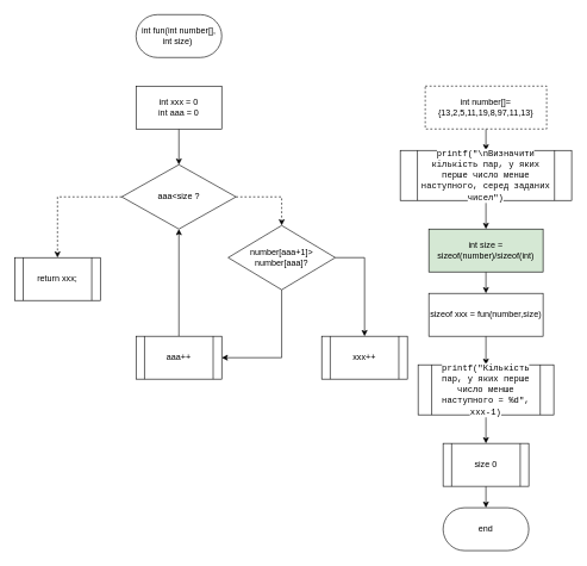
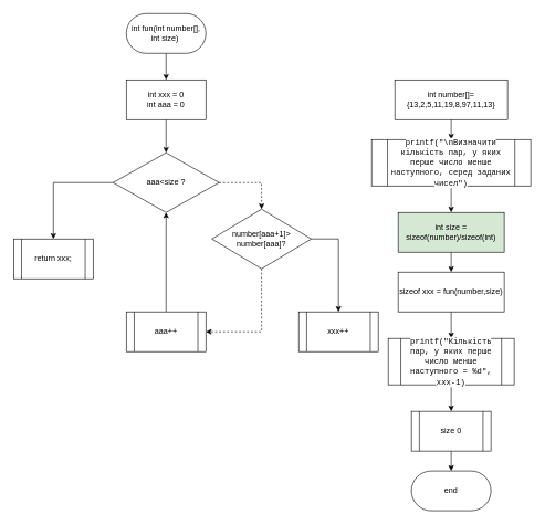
  <mxCell id="0" />
  <mxCell id="1" parent="0" />
+ <mxCell id="2" style="edgeStyle=orthogonalEdgeStyle;rounded=0;orthogonalLoop=1;jettySize=auto;html=1;exitX=0.5;exitY=1;exitDx=0;exitDy=0;entryX=0.5;entryY=0;entryDx=0;entryDy=0;" edge="1" parent="1" source="3" target="5"><mxGeometry relative="1" as="geometry" /></mxCell>
  <mxCell id="3" value="int fun(int number[], int size)&amp;nbsp;" style="rounded=1;whiteSpace=wrap;html=1;arcSize=50;" vertex="1" parent="1"><mxGeometry x="190" y="20" width="120" height="60" as="geometry" /></mxCell>
  <mxCell id="4" style="edgeStyle=orthogonalEdgeStyle;rounded=0;orthogonalLoop=1;jettySize=auto;html=1;exitX=0.5;exitY=1;exitDx=0;exitDy=0;entryX=0.5;entryY=0;entryDx=0;entryDy=0;" edge="1" parent="1" source="5" target="9"><mxGeometry relative="1" as="geometry" /></mxCell>
  <mxCell id="5" value="int xxx = 0&lt;br&gt;int aaa = 0" style="rounded=0;whiteSpace=wrap;html=1;" vertex="1" parent="1"><mxGeometry x="190" y="120" width="120" height="60" as="geometry" /></mxCell>
- <mxCell id="6" style="edgeStyle=orthogonalEdgeStyle;rounded=0;orthogonalLoop=1;jettySize=auto;html=1;exitX=0;exitY=0.5;exitDx=0;exitDy=0;entryX=0.5;entryY=0;entryDx=0;entryDy=0;dashed=1;" edge="1" parent="1" source="9" target="13"><mxGeometry relative="1" as="geometry" /></mxCell>
+ <mxCell id="6" style="edgeStyle=orthogonalEdgeStyle;rounded=0;orthogonalLoop=1;jettySize=auto;html=1;exitX=0;exitY=0.5;exitDx=0;exitDy=0;entryX=0.5;entryY=0;entryDx=0;entryDy=0;" edge="1" parent="1" source="9" target="13"><mxGeometry relative="1" as="geometry" /></mxCell>
  <mxCell id="7" style="edgeStyle=orthogonalEdgeStyle;rounded=0;orthogonalLoop=1;jettySize=auto;html=1;entryX=0.5;entryY=1;entryDx=0;entryDy=0;exitX=0.5;exitY=0;exitDx=0;exitDy=0;" edge="1" parent="1" source="15" target="9"><mxGeometry relative="1" as="geometry" /></mxCell>
  <mxCell id="8" style="edgeStyle=orthogonalEdgeStyle;rounded=0;orthogonalLoop=1;jettySize=auto;html=1;entryX=0.5;entryY=0;entryDx=0;entryDy=0;dashed=1;" edge="1" parent="1" source="9" target="12"><mxGeometry relative="1" as="geometry"><Array as="points"><mxPoint x="394" y="275" /></Array></mxGeometry></mxCell>
  <mxCell id="9" value="aaa&amp;lt;size ?" style="rhombus;whiteSpace=wrap;html=1;" vertex="1" parent="1"><mxGeometry x="170" y="230" width="160" height="90" as="geometry" /></mxCell>
  <mxCell id="10" style="edgeStyle=orthogonalEdgeStyle;rounded=0;orthogonalLoop=1;jettySize=auto;html=1;exitX=1;exitY=0.5;exitDx=0;exitDy=0;entryX=0.5;entryY=0;entryDx=0;entryDy=0;" edge="1" parent="1" source="12" target="14"><mxGeometry relative="1" as="geometry" /></mxCell>
- <mxCell id="11" style="edgeStyle=orthogonalEdgeStyle;rounded=0;orthogonalLoop=1;jettySize=auto;html=1;entryX=1;entryY=0.5;entryDx=0;entryDy=0;" edge="1" parent="1" source="12" target="15"><mxGeometry relative="1" as="geometry"><Array as="points"><mxPoint x="394" y="500" /></Array></mxGeometry></mxCell>
+ <mxCell id="11" style="edgeStyle=orthogonalEdgeStyle;rounded=0;orthogonalLoop=1;jettySize=auto;html=1;entryX=1;entryY=0.5;entryDx=0;entryDy=0;dashed=1;" edge="1" parent="1" source="12" target="15"><mxGeometry relative="1" as="geometry"><Array as="points"><mxPoint x="394" y="500" /></Array></mxGeometry></mxCell>
  <mxCell id="12" value="number[aaa+1]&amp;gt;&lt;br&gt;number[aaa]?" style="rhombus;whiteSpace=wrap;html=1;" vertex="1" parent="1"><mxGeometry x="319" y="315" width="150" height="90" as="geometry" /></mxCell>
  <mxCell id="13" value="return xxx;" style="shape=process;whiteSpace=wrap;html=1;backgroundOutline=1;" vertex="1" parent="1"><mxGeometry y="360" width="120" height="60" as="geometry" x="20" /></mxCell>
  <mxCell id="14" value="xxx++" style="shape=process;whiteSpace=wrap;html=1;backgroundOutline=1;" vertex="1" parent="1"><mxGeometry x="450" y="470" width="120" height="60" as="geometry" /></mxCell>
  <mxCell id="15" value="aaa++" style="shape=process;whiteSpace=wrap;html=1;backgroundOutline=1;" vertex="1" parent="1"><mxGeometry x="190" y="470" width="120" height="60" as="geometry" /></mxCell>
  <mxCell id="16" style="edgeStyle=orthogonalEdgeStyle;rounded=0;orthogonalLoop=1;jettySize=auto;html=1;exitX=0.5;exitY=1;exitDx=0;exitDy=0;entryX=0.5;entryY=0;entryDx=0;entryDy=0;fontColor=#000000;" edge="1" parent="1" source="17" target="21"><mxGeometry relative="1" as="geometry" /></mxCell>
- <mxCell id="17" value="int number[]={13,2,5,11,19,8,97,11,13}" style="rounded=0;whiteSpace=wrap;html=1;dashed=1;" vertex="1" parent="1"><mxGeometry x="595" y="120" width="170" height="60" as="geometry" /></mxCell>
+ <mxCell id="17" value="int number[]={13,2,5,11,19,8,97,11,13}" style="rounded=0;whiteSpace=wrap;html=1;" vertex="1" parent="1"><mxGeometry x="595" y="120" width="170" height="60" as="geometry" /></mxCell>
  <mxCell id="18" style="edgeStyle=orthogonalEdgeStyle;rounded=0;orthogonalLoop=1;jettySize=auto;html=1;exitX=0.5;exitY=1;exitDx=0;exitDy=0;entryX=0.5;entryY=0;entryDx=0;entryDy=0;fontColor=#000000;" edge="1" parent="1" source="19" target="23"><mxGeometry relative="1" as="geometry" /></mxCell>
  <mxCell id="19" value="int size = sizeof(number)/sizeof(int)" style="rounded=0;whiteSpace=wrap;html=1;fontColor=#000000;fillColor=#d5e8d4;" vertex="1" parent="1"><mxGeometry x="600" y="320" width="160" height="60" as="geometry" /></mxCell>
  <mxCell id="20" style="edgeStyle=orthogonalEdgeStyle;rounded=0;orthogonalLoop=1;jettySize=auto;html=1;exitX=0.5;exitY=1;exitDx=0;exitDy=0;entryX=0.5;entryY=0;entryDx=0;entryDy=0;fontColor=#000000;" edge="1" parent="1" source="21" target="19"><mxGeometry relative="1" as="geometry" /></mxCell>
  <mxCell id="21" value="&#10;&lt;br style=&quot;color: rgb(0, 0, 0); font-family: Helvetica; font-size: 12px; font-style: normal; font-variant-ligatures: normal; font-variant-caps: normal; font-weight: 400; letter-spacing: normal; orphans: 2; text-align: center; text-indent: 0px; text-transform: none; widows: 2; word-spacing: 0px; -webkit-text-stroke-width: 0px; background-color: rgb(248, 249, 250); text-decoration-thickness: initial; text-decoration-style: initial; text-decoration-color: initial;&quot;&gt;&lt;span style=&quot;color: rgb(0, 0, 0); font-size: 12px; font-style: normal; font-variant-ligatures: normal; font-variant-caps: normal; font-weight: 400; letter-spacing: normal; orphans: 2; text-indent: 0px; text-transform: none; widows: 2; word-spacing: 0px; -webkit-text-stroke-width: 0px; text-decoration-thickness: initial; text-decoration-style: initial; text-decoration-color: initial; font-family: ui-monospace, SFMono-Regular, &amp;quot;SF Mono&amp;quot;, Menlo, Consolas, &amp;quot;Liberation Mono&amp;quot;, monospace; text-align: start; background-color: rgb(255, 255, 255); float: none; display: inline !important;&quot;&gt;printf(&quot;\nВизначити кількість пар, у яких перше число менше наступного, серед заданих чисел&quot;)&lt;/span&gt;&#10;&#10;" style="shape=process;whiteSpace=wrap;html=1;backgroundOutline=1;fontColor=#000000;" vertex="1" parent="1"><mxGeometry x="560" y="210" width="240" height="70" as="geometry" /></mxCell>
  <mxCell id="22" style="edgeStyle=orthogonalEdgeStyle;rounded=0;orthogonalLoop=1;jettySize=auto;html=1;exitX=0.5;exitY=1;exitDx=0;exitDy=0;entryX=0.5;entryY=0;entryDx=0;entryDy=0;fontColor=#000000;" edge="1" parent="1" source="23" target="25"><mxGeometry relative="1" as="geometry" /></mxCell>
  <mxCell id="23" value="sizeof xxx = fun(number,size)" style="rounded=0;whiteSpace=wrap;html=1;fontColor=#000000;" vertex="1" parent="1"><mxGeometry x="600" y="410" width="160" height="60" as="geometry" /></mxCell>
  <mxCell id="24" style="edgeStyle=orthogonalEdgeStyle;rounded=0;orthogonalLoop=1;jettySize=auto;html=1;exitX=0.5;exitY=1;exitDx=0;exitDy=0;entryX=0.5;entryY=0;entryDx=0;entryDy=0;fontColor=#000000;" edge="1" parent="1" source="25" target="27"><mxGeometry relative="1" as="geometry" /></mxCell>
  <mxCell id="25" value="&lt;span style=&quot;color: rgb(0, 0, 0); font-family: ui-monospace, SFMono-Regular, &amp;quot;SF Mono&amp;quot;, Menlo, Consolas, &amp;quot;Liberation Mono&amp;quot;, monospace; font-size: 12px; font-style: normal; font-variant-ligatures: normal; font-variant-caps: normal; font-weight: 400; letter-spacing: normal; orphans: 2; text-align: start; text-indent: 0px; text-transform: none; widows: 2; word-spacing: 0px; -webkit-text-stroke-width: 0px; background-color: rgb(255, 255, 255); text-decoration-thickness: initial; text-decoration-style: initial; text-decoration-color: initial; float: none; display: inline !important;&quot;&gt;printf(&quot;Кількість пар, у яких перше число менше наступного = %d&quot;, xxx-1)&lt;/span&gt;" style="shape=process;whiteSpace=wrap;html=1;backgroundOutline=1;fontColor=#000000;" vertex="1" parent="1"><mxGeometry x="585" y="510" width="190" height="70" as="geometry" /></mxCell>
  <mxCell id="26" style="edgeStyle=orthogonalEdgeStyle;rounded=0;orthogonalLoop=1;jettySize=auto;html=1;exitX=0.5;exitY=1;exitDx=0;exitDy=0;entryX=0.5;entryY=0;entryDx=0;entryDy=0;fontColor=#000000;" edge="1" parent="1" source="27" target="28"><mxGeometry relative="1" as="geometry" /></mxCell>
  <mxCell id="27" value="size 0" style="shape=process;whiteSpace=wrap;html=1;backgroundOutline=1;fontColor=#000000;" vertex="1" parent="1"><mxGeometry x="620" y="620" width="120" height="60" as="geometry" /></mxCell>
  <mxCell id="28" value="end" style="rounded=1;whiteSpace=wrap;html=1;arcSize=50;" vertex="1" parent="1"><mxGeometry x="620" y="710" width="120" height="60" as="geometry" /></mxCell>
